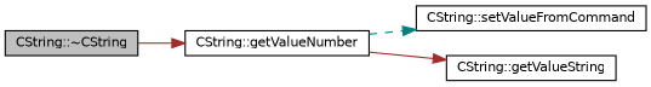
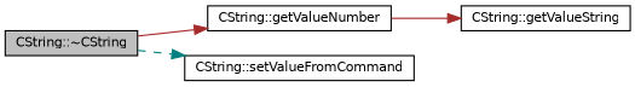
  digraph {
    rankdir=LR
    node [color=black fillcolor=white fontname=Helvetica fontsize=10 shape=record style=filled]
    edge [color=brown fontname=Helvetica fontsize=10 labelfontname=Helvetica labelfontsize=10 style=solid]
    n1 [fillcolor=grey75 fontcolor=black height=0.2 label="CString::~CString" width=0.4]
    n2 [height=0.2 label="CString::getValueNumber" width=0.4]
    n3 [height=0.2 label="CString::setValueFromCommand" width=0.4]
    n4 [height=0.2 label="CString::getValueString" width=0.4]
    n1 -> n2
-   n2 -> n3 [color=teal style=dashed]
+   n1 -> n3 [color=teal style=dashed]
    n2 -> n4
  }
